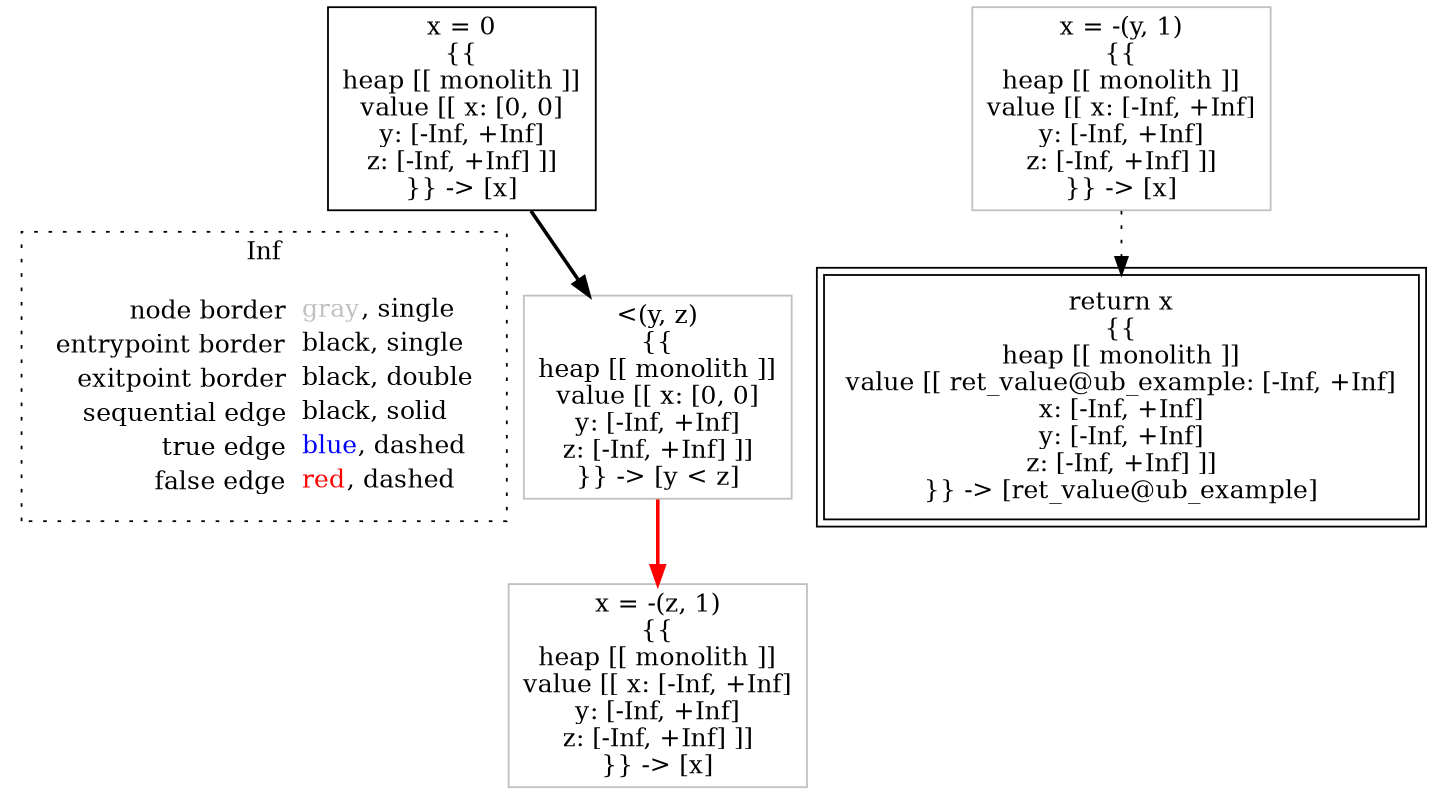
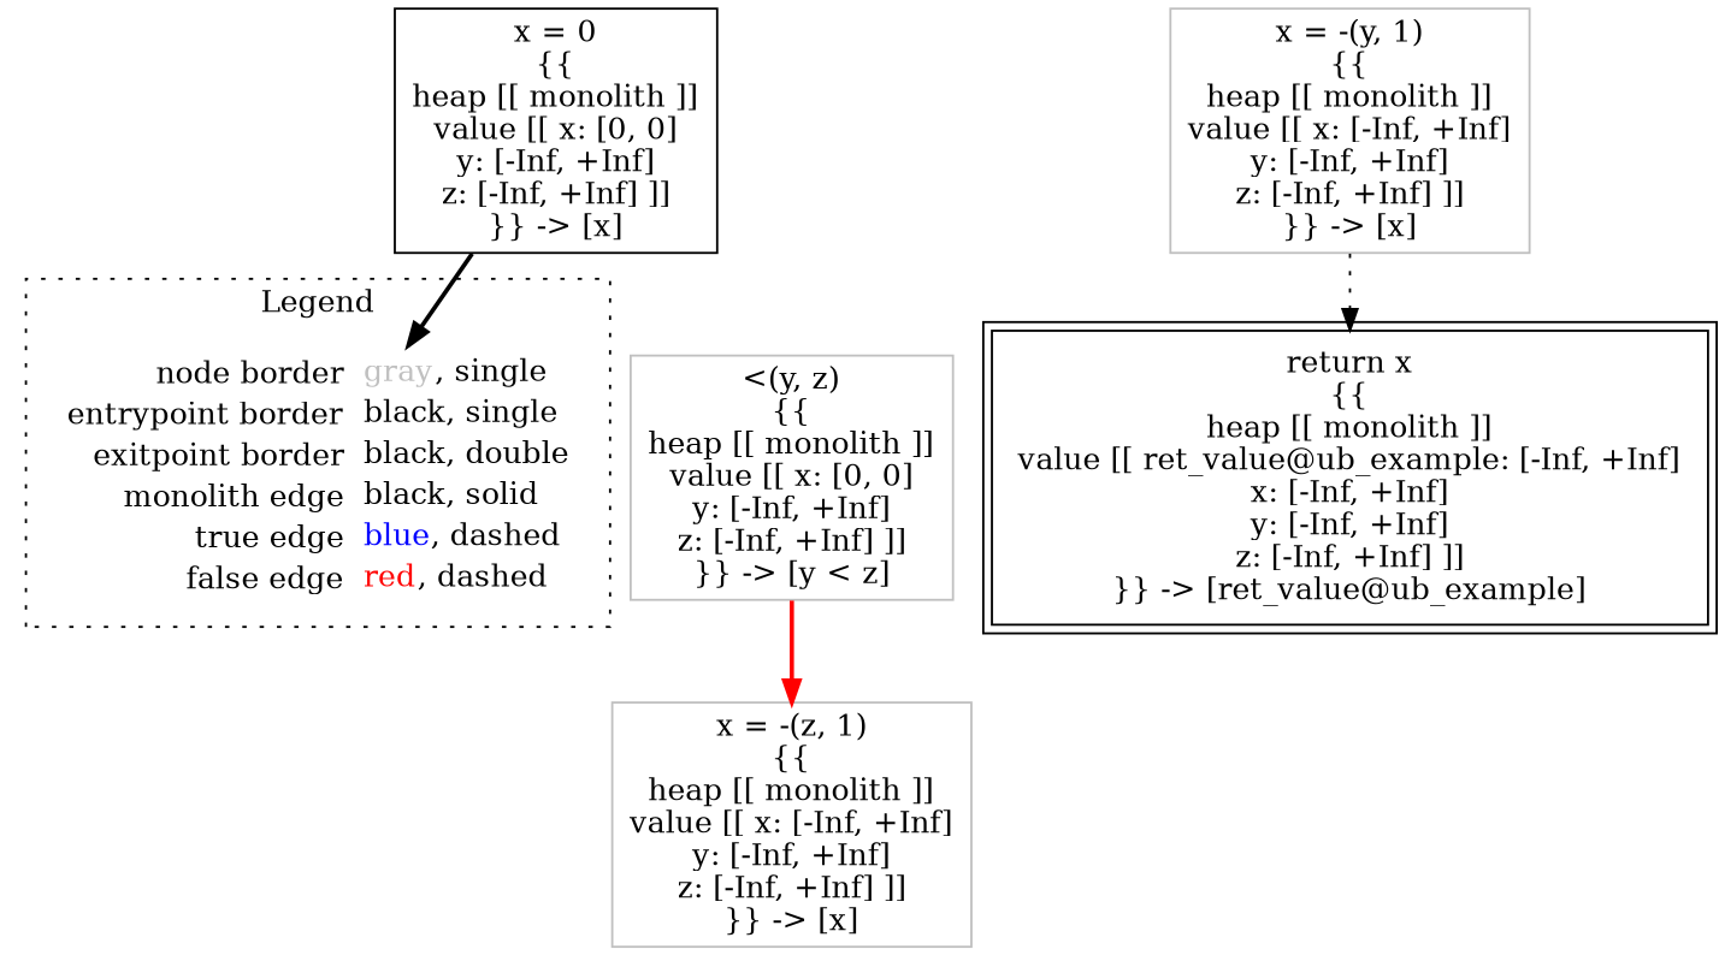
  digraph {
    node [shape=rect color=gray]
    edge [color=black style=bold]
-   n1 [label=<<table border="0" cellpadding="2" cellspacing="0" cellborder="0"><tr><td align="right">node border&nbsp;</td><td align="left"><font color="gray">gray</font>, single</td></tr><tr><td align="right">entrypoint border&nbsp;</td><td align="left"><font color="black">black</font>, single</td></tr><tr><td align="right">exitpoint border&nbsp;</td><td align="left"><font color="black">black</font>, double</td></tr><tr><td align="right">sequential edge&nbsp;</td><td align="left"><font color="black">black</font>, solid</td></tr><tr><td align="right">true edge&nbsp;</td><td align="left"><font color="blue">blue</font>, dashed</td></tr><tr><td align="right">false edge&nbsp;</td><td align="left"><font color="red">red</font>, dashed</td></tr></table>> shape=plaintext color=""]
+   n1 [label=<<table border="0" cellpadding="2" cellspacing="0" cellborder="0"><tr><td align="right">node border&nbsp;</td><td align="left"><font color="gray">gray</font>, single</td></tr><tr><td align="right">entrypoint border&nbsp;</td><td align="left"><font color="black">black</font>, single</td></tr><tr><td align="right">exitpoint border&nbsp;</td><td align="left"><font color="black">black</font>, double</td></tr><tr><td align="right">monolith edge&nbsp;</td><td align="left"><font color="black">black</font>, solid</td></tr><tr><td align="right">true edge&nbsp;</td><td align="left"><font color="blue">blue</font>, dashed</td></tr><tr><td align="right">false edge&nbsp;</td><td align="left"><font color="red">red</font>, dashed</td></tr></table>> shape=plaintext color=""]
    n2 [color=black label=<x = 0<BR/>{{<BR/>heap [[ monolith ]]<BR/>value [[ x: [0, 0]<BR/>y: [-Inf, +Inf]<BR/>z: [-Inf, +Inf] ]]<BR/>}} -&gt; [x]>]
    n3 [label=<&lt;(y, z)<BR/>{{<BR/>heap [[ monolith ]]<BR/>value [[ x: [0, 0]<BR/>y: [-Inf, +Inf]<BR/>z: [-Inf, +Inf] ]]<BR/>}} -&gt; [y &lt; z]>]
    n4 [label=<x = -(z, 1)<BR/>{{<BR/>heap [[ monolith ]]<BR/>value [[ x: [-Inf, +Inf]<BR/>y: [-Inf, +Inf]<BR/>z: [-Inf, +Inf] ]]<BR/>}} -&gt; [x]>]
    n5 [label=<x = -(y, 1)<BR/>{{<BR/>heap [[ monolith ]]<BR/>value [[ x: [-Inf, +Inf]<BR/>y: [-Inf, +Inf]<BR/>z: [-Inf, +Inf] ]]<BR/>}} -&gt; [x]>]
    n6 [color=black label=<return x<BR/>{{<BR/>heap [[ monolith ]]<BR/>value [[ ret_value@ub_example: [-Inf, +Inf]<BR/>x: [-Inf, +Inf]<BR/>y: [-Inf, +Inf]<BR/>z: [-Inf, +Inf] ]]<BR/>}} -&gt; [ret_value@ub_example]> peripheries=2]
    subgraph cluster_1 {
-     label=Inf
+     label=Legend
      style=dotted
      n1
    }
-   n2 -> n3
+   n2 -> n1
    n3 -> n4 [color=red]
    n5 -> n6 [style=dotted]
  }
